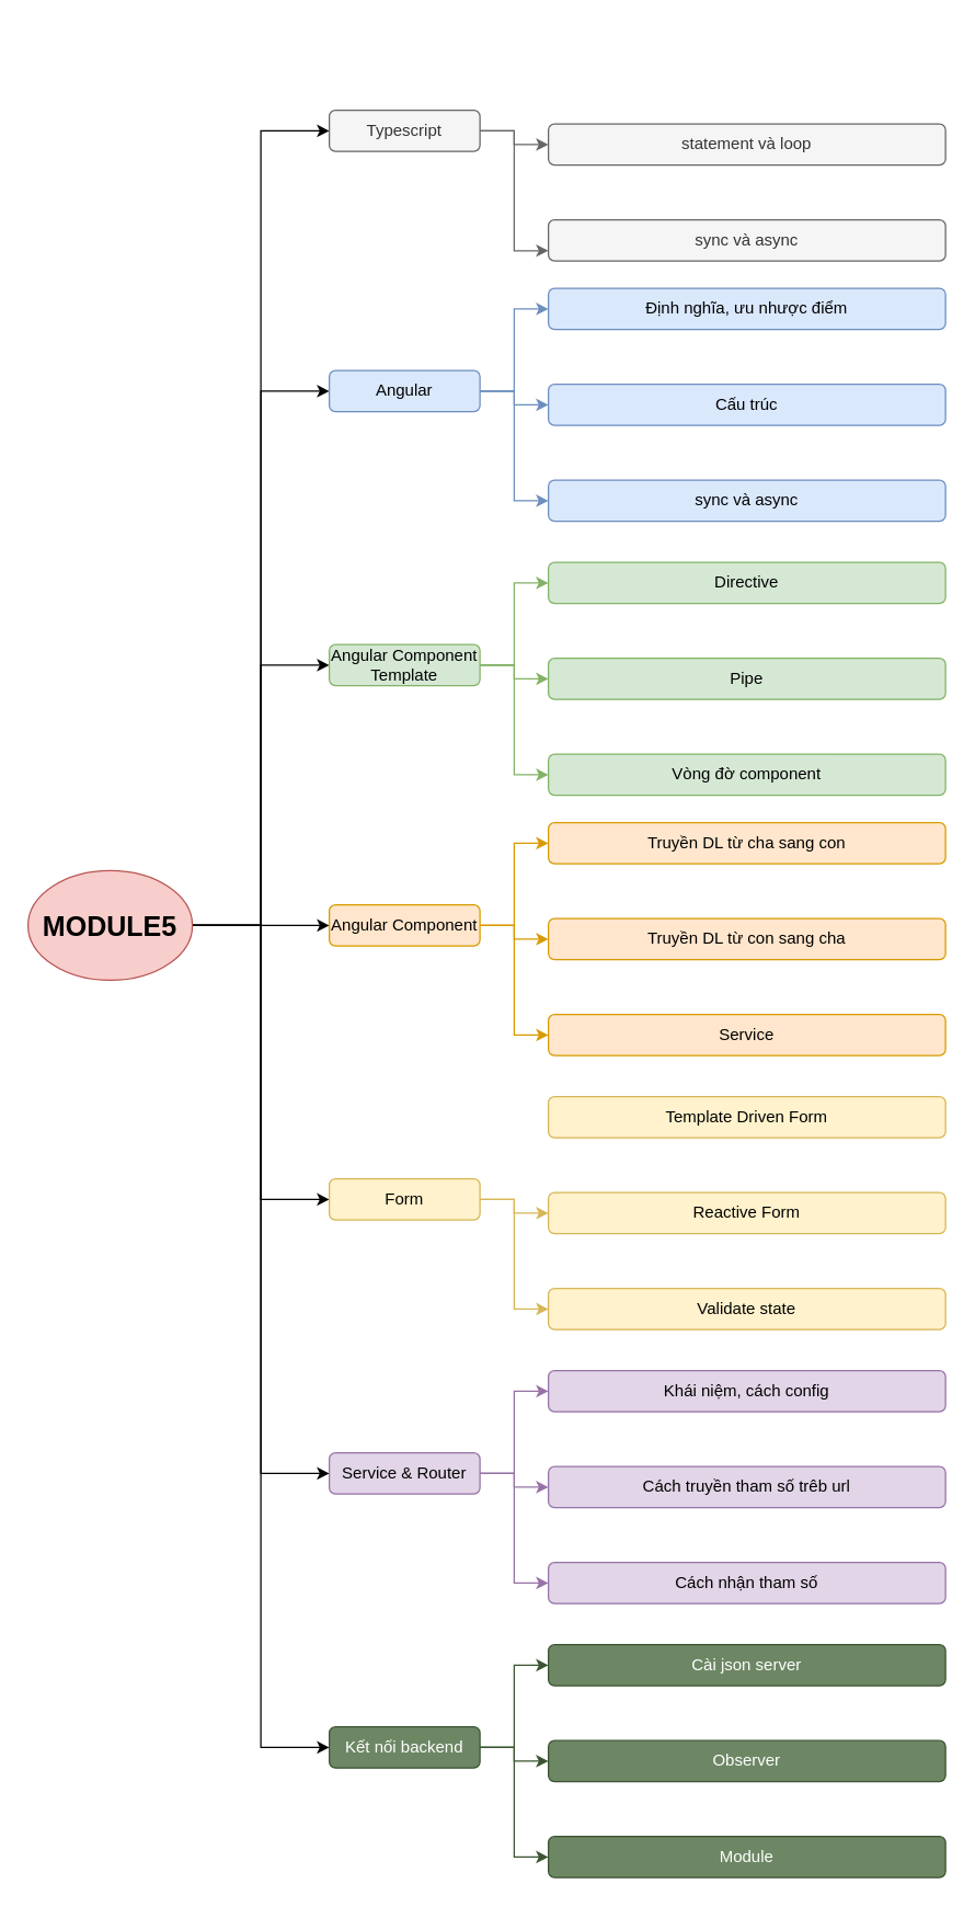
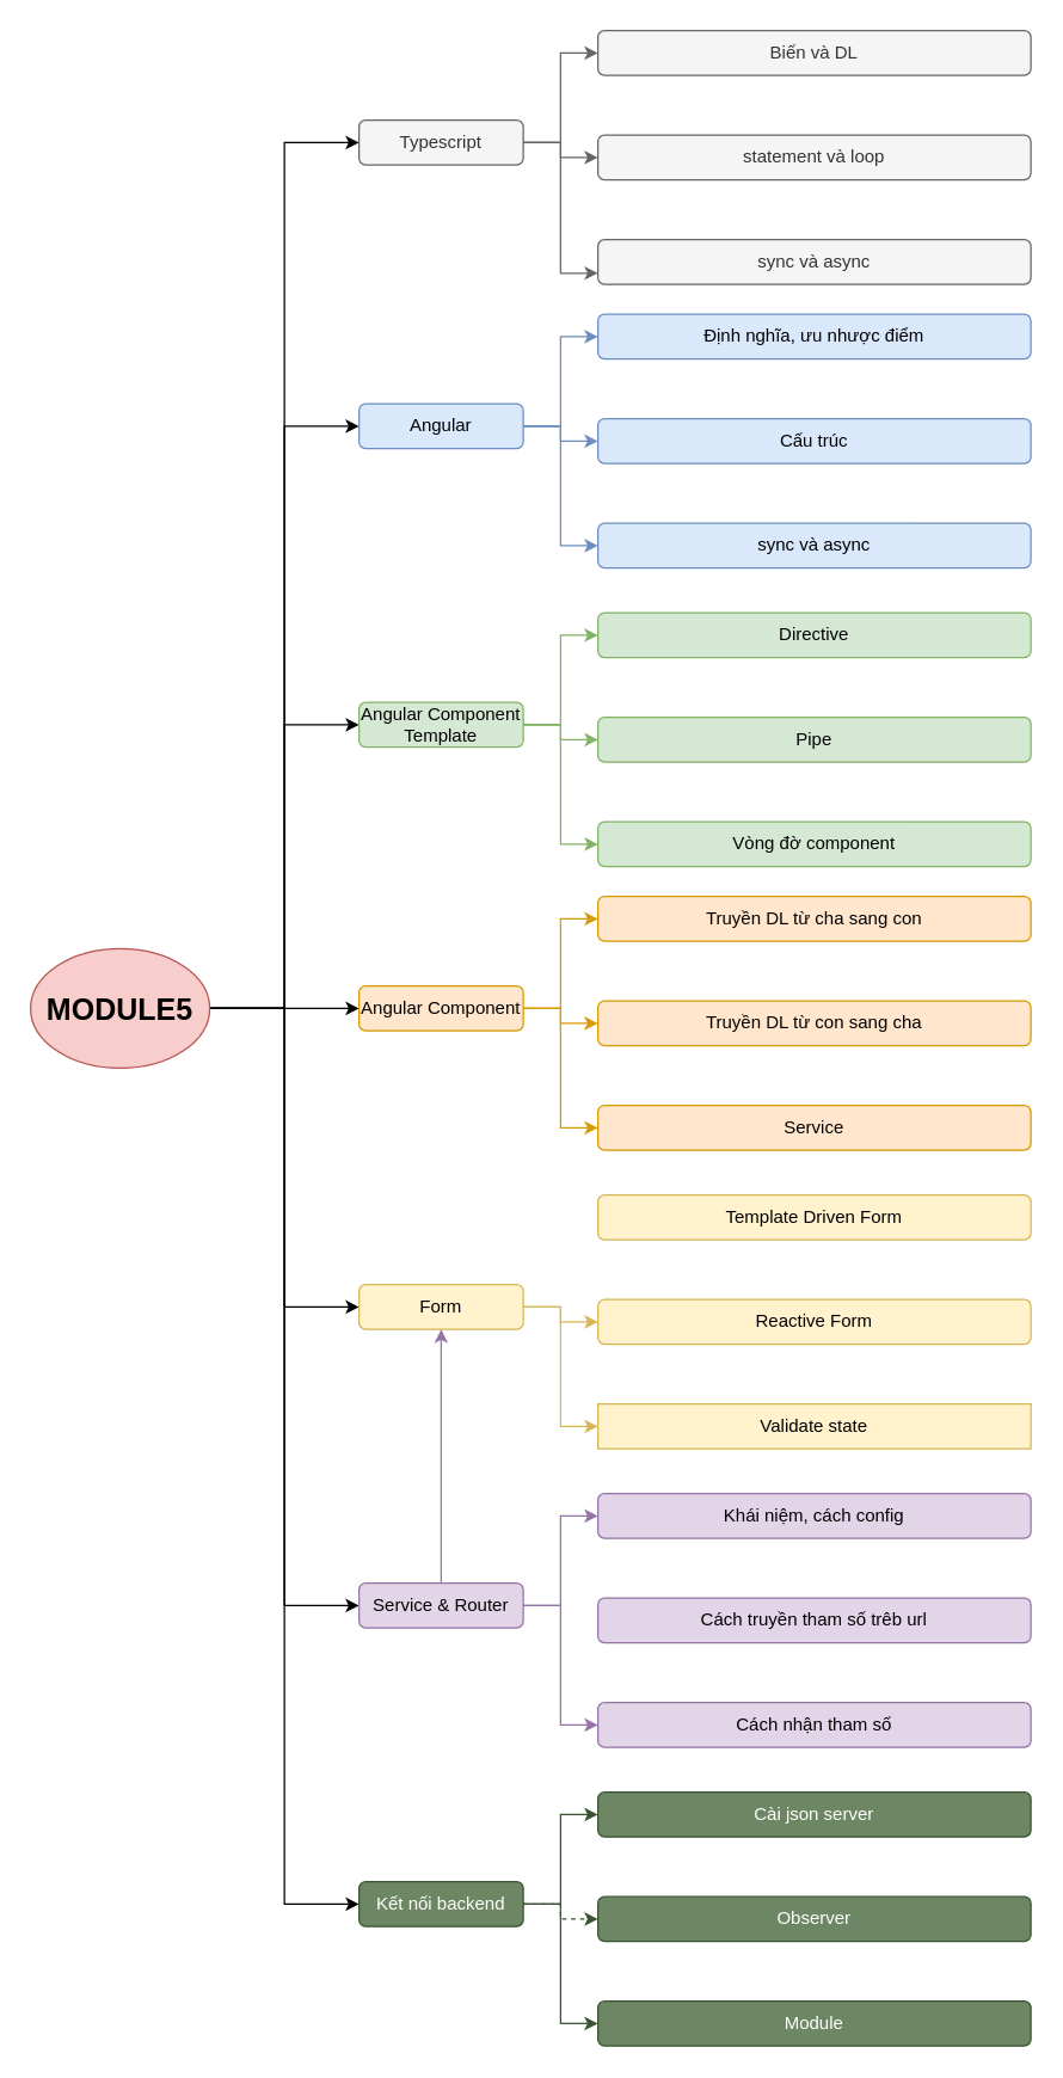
  <mxCell id="0" />
  <mxCell id="1" parent="0" />
  <mxCell id="2" style="edgeStyle=orthogonalEdgeStyle;rounded=0;orthogonalLoop=1;jettySize=auto;html=1;entryX=0;entryY=0.5;entryDx=0;entryDy=0;" edge="1" parent="1" source="9" target="13"><mxGeometry relative="1" as="geometry" /></mxCell>
  <mxCell id="3" style="edgeStyle=orthogonalEdgeStyle;rounded=0;orthogonalLoop=1;jettySize=auto;html=1;entryX=0;entryY=0.5;entryDx=0;entryDy=0;" edge="1" parent="1" source="9" target="27"><mxGeometry relative="1" as="geometry" /></mxCell>
  <mxCell id="4" style="edgeStyle=orthogonalEdgeStyle;rounded=0;orthogonalLoop=1;jettySize=auto;html=1;entryX=0;entryY=0.5;entryDx=0;entryDy=0;" edge="1" parent="1" source="9" target="34"><mxGeometry relative="1" as="geometry" /></mxCell>
  <mxCell id="5" style="edgeStyle=orthogonalEdgeStyle;rounded=0;orthogonalLoop=1;jettySize=auto;html=1;entryX=0;entryY=0.5;entryDx=0;entryDy=0;" edge="1" parent="1" source="9" target="20"><mxGeometry relative="1" as="geometry" /></mxCell>
  <mxCell id="6" style="edgeStyle=orthogonalEdgeStyle;rounded=0;orthogonalLoop=1;jettySize=auto;html=1;entryX=0;entryY=0.5;entryDx=0;entryDy=0;" edge="1" parent="1" source="9" target="40"><mxGeometry relative="1" as="geometry" /></mxCell>
  <mxCell id="7" style="edgeStyle=orthogonalEdgeStyle;rounded=0;orthogonalLoop=1;jettySize=auto;html=1;entryX=0;entryY=0.5;entryDx=0;entryDy=0;" edge="1" parent="1" source="9" target="47"><mxGeometry relative="1" as="geometry" /></mxCell>
  <mxCell id="8" style="edgeStyle=orthogonalEdgeStyle;rounded=0;orthogonalLoop=1;jettySize=auto;html=1;entryX=0;entryY=0.5;entryDx=0;entryDy=0;" edge="1" parent="1" source="9" target="54"><mxGeometry relative="1" as="geometry" /></mxCell>
  <mxCell id="9" value="&lt;b&gt;&lt;font style=&quot;font-size: 20px&quot;&gt;MODULE5&lt;/font&gt;&lt;/b&gt;" style="ellipse;whiteSpace=wrap;html=1;fillColor=#f8cecc;strokeColor=#b85450;" vertex="1" parent="1"><mxGeometry x="20" y="635" width="120" height="80" as="geometry" /></mxCell>
+ <mxCell id="10" style="edgeStyle=orthogonalEdgeStyle;rounded=0;orthogonalLoop=1;jettySize=auto;html=1;entryX=0;entryY=0.5;entryDx=0;entryDy=0;fillColor=#f5f5f5;strokeColor=#666666;" edge="1" parent="1" source="13" target="14"><mxGeometry relative="1" as="geometry" /></mxCell>
  <mxCell id="11" style="edgeStyle=orthogonalEdgeStyle;rounded=0;orthogonalLoop=1;jettySize=auto;html=1;fillColor=#f5f5f5;strokeColor=#666666;" edge="1" parent="1" source="13" target="15"><mxGeometry relative="1" as="geometry" /></mxCell>
  <mxCell id="12" style="edgeStyle=orthogonalEdgeStyle;rounded=0;orthogonalLoop=1;jettySize=auto;html=1;entryX=0;entryY=0.75;entryDx=0;entryDy=0;fillColor=#f5f5f5;strokeColor=#666666;" edge="1" parent="1" source="13" target="16"><mxGeometry relative="1" as="geometry"><Array as="points"><mxPoint x="375" y="95" /><mxPoint x="375" y="183" /></Array></mxGeometry></mxCell>
  <mxCell id="13" value="Typescript" style="rounded=1;whiteSpace=wrap;html=1;fillColor=#f5f5f5;fontColor=#333333;strokeColor=#666666;" vertex="1" parent="1"><mxGeometry x="240" y="80" width="110" height="30" as="geometry" /></mxCell>
+ <mxCell id="14" value="Biến và DL" style="rounded=1;whiteSpace=wrap;html=1;fillColor=#f5f5f5;fontColor=#333333;strokeColor=#666666;" vertex="1" parent="1"><mxGeometry x="400" y="20" width="290" height="30" as="geometry" /></mxCell>
  <mxCell id="15" value="statement và loop" style="rounded=1;whiteSpace=wrap;html=1;fillColor=#f5f5f5;fontColor=#333333;strokeColor=#666666;" vertex="1" parent="1"><mxGeometry x="400" y="90" width="290" height="30" as="geometry" /></mxCell>
  <mxCell id="16" value="sync và async" style="rounded=1;whiteSpace=wrap;html=1;fillColor=#f5f5f5;fontColor=#333333;strokeColor=#666666;" vertex="1" parent="1"><mxGeometry x="400" y="160" width="290" height="30" as="geometry" /></mxCell>
  <mxCell id="17" style="edgeStyle=orthogonalEdgeStyle;rounded=0;orthogonalLoop=1;jettySize=auto;html=1;entryX=0;entryY=0.5;entryDx=0;entryDy=0;fillColor=#dae8fc;strokeColor=#6c8ebf;" edge="1" parent="1" source="20" target="21"><mxGeometry relative="1" as="geometry" /></mxCell>
  <mxCell id="18" style="edgeStyle=orthogonalEdgeStyle;rounded=0;orthogonalLoop=1;jettySize=auto;html=1;entryX=0;entryY=0.5;entryDx=0;entryDy=0;fillColor=#dae8fc;strokeColor=#6c8ebf;" edge="1" parent="1" source="20" target="22"><mxGeometry relative="1" as="geometry" /></mxCell>
  <mxCell id="19" style="edgeStyle=orthogonalEdgeStyle;rounded=0;orthogonalLoop=1;jettySize=auto;html=1;entryX=0;entryY=0.5;entryDx=0;entryDy=0;fillColor=#dae8fc;strokeColor=#6c8ebf;" edge="1" parent="1" source="20" target="23"><mxGeometry relative="1" as="geometry" /></mxCell>
  <mxCell id="20" value="Angular" style="rounded=1;whiteSpace=wrap;html=1;fillColor=#dae8fc;strokeColor=#6c8ebf;" vertex="1" parent="1"><mxGeometry x="240" y="270" width="110" height="30" as="geometry" /></mxCell>
  <mxCell id="21" value="Định nghĩa, ưu nhược điểm" style="rounded=1;whiteSpace=wrap;html=1;fillColor=#dae8fc;strokeColor=#6c8ebf;" vertex="1" parent="1"><mxGeometry x="400" y="210" width="290" height="30" as="geometry" /></mxCell>
  <mxCell id="22" value="Cấu trúc" style="rounded=1;whiteSpace=wrap;html=1;fillColor=#dae8fc;strokeColor=#6c8ebf;" vertex="1" parent="1"><mxGeometry x="400" y="280" width="290" height="30" as="geometry" /></mxCell>
  <mxCell id="23" value="sync và async" style="rounded=1;whiteSpace=wrap;html=1;fillColor=#dae8fc;strokeColor=#6c8ebf;" vertex="1" parent="1"><mxGeometry x="400" y="350" width="290" height="30" as="geometry" /></mxCell>
  <mxCell id="24" style="edgeStyle=orthogonalEdgeStyle;rounded=0;orthogonalLoop=1;jettySize=auto;html=1;entryX=0;entryY=0.5;entryDx=0;entryDy=0;fillColor=#d5e8d4;strokeColor=#82b366;" edge="1" source="27" target="28" parent="1"><mxGeometry relative="1" as="geometry" /></mxCell>
  <mxCell id="25" style="edgeStyle=orthogonalEdgeStyle;rounded=0;orthogonalLoop=1;jettySize=auto;html=1;entryX=0;entryY=0.5;entryDx=0;entryDy=0;fillColor=#d5e8d4;strokeColor=#82b366;" edge="1" source="27" target="29" parent="1"><mxGeometry relative="1" as="geometry" /></mxCell>
  <mxCell id="26" style="edgeStyle=orthogonalEdgeStyle;rounded=0;orthogonalLoop=1;jettySize=auto;html=1;entryX=0;entryY=0.5;entryDx=0;entryDy=0;fillColor=#d5e8d4;strokeColor=#82b366;" edge="1" source="27" target="30" parent="1"><mxGeometry relative="1" as="geometry" /></mxCell>
  <mxCell id="27" value="Angular Component Template" style="rounded=1;whiteSpace=wrap;html=1;fillColor=#d5e8d4;strokeColor=#82b366;" vertex="1" parent="1"><mxGeometry x="240" y="470" width="110" height="30" as="geometry" /></mxCell>
  <mxCell id="28" value="Directive" style="rounded=1;whiteSpace=wrap;html=1;fillColor=#d5e8d4;strokeColor=#82b366;" vertex="1" parent="1"><mxGeometry x="400" y="410" width="290" height="30" as="geometry" /></mxCell>
  <mxCell id="29" value="Pipe" style="rounded=1;whiteSpace=wrap;html=1;fillColor=#d5e8d4;strokeColor=#82b366;" vertex="1" parent="1"><mxGeometry x="400" y="480" width="290" height="30" as="geometry" /></mxCell>
  <mxCell id="30" value="Vòng đờ component" style="rounded=1;whiteSpace=wrap;html=1;fillColor=#d5e8d4;strokeColor=#82b366;" vertex="1" parent="1"><mxGeometry x="400" y="550" width="290" height="30" as="geometry" /></mxCell>
  <mxCell id="31" style="edgeStyle=orthogonalEdgeStyle;rounded=0;orthogonalLoop=1;jettySize=auto;html=1;entryX=0;entryY=0.5;entryDx=0;entryDy=0;fillColor=#ffe6cc;strokeColor=#d79b00;" edge="1" source="34" target="35" parent="1"><mxGeometry relative="1" as="geometry" /></mxCell>
  <mxCell id="32" style="edgeStyle=orthogonalEdgeStyle;rounded=0;orthogonalLoop=1;jettySize=auto;html=1;entryX=0;entryY=0.5;entryDx=0;entryDy=0;fillColor=#ffe6cc;strokeColor=#d79b00;" edge="1" source="34" target="36" parent="1"><mxGeometry relative="1" as="geometry" /></mxCell>
  <mxCell id="33" style="edgeStyle=orthogonalEdgeStyle;rounded=0;orthogonalLoop=1;jettySize=auto;html=1;entryX=0;entryY=0.5;entryDx=0;entryDy=0;fillColor=#ffe6cc;strokeColor=#d79b00;" edge="1" source="34" target="37" parent="1"><mxGeometry relative="1" as="geometry" /></mxCell>
  <mxCell id="34" value="Angular Component" style="rounded=1;whiteSpace=wrap;html=1;fillColor=#ffe6cc;strokeColor=#d79b00;" vertex="1" parent="1"><mxGeometry x="240" y="660" width="110" height="30" as="geometry" /></mxCell>
  <mxCell id="35" value="Truyền DL từ cha sang con" style="rounded=1;whiteSpace=wrap;html=1;fillColor=#ffe6cc;strokeColor=#d79b00;" vertex="1" parent="1"><mxGeometry x="400" y="600" width="290" height="30" as="geometry" /></mxCell>
  <mxCell id="36" value="Truyền DL từ con sang cha" style="rounded=1;whiteSpace=wrap;html=1;fillColor=#ffe6cc;strokeColor=#d79b00;" vertex="1" parent="1"><mxGeometry x="400" y="670" width="290" height="30" as="geometry" /></mxCell>
  <mxCell id="37" value="Service" style="rounded=1;whiteSpace=wrap;html=1;fillColor=#ffe6cc;strokeColor=#d79b00;" vertex="1" parent="1"><mxGeometry x="400" y="740" width="290" height="30" as="geometry" /></mxCell>
  <mxCell id="38" style="edgeStyle=orthogonalEdgeStyle;rounded=0;orthogonalLoop=1;jettySize=auto;html=1;entryX=0;entryY=0.5;entryDx=0;entryDy=0;fillColor=#fff2cc;strokeColor=#d6b656;" edge="1" source="40" target="42" parent="1"><mxGeometry relative="1" as="geometry" /></mxCell>
  <mxCell id="39" style="edgeStyle=orthogonalEdgeStyle;rounded=0;orthogonalLoop=1;jettySize=auto;html=1;entryX=0;entryY=0.5;entryDx=0;entryDy=0;fillColor=#fff2cc;strokeColor=#d6b656;" edge="1" source="40" target="43" parent="1"><mxGeometry relative="1" as="geometry" /></mxCell>
  <mxCell id="40" value="Form" style="rounded=1;whiteSpace=wrap;html=1;fillColor=#fff2cc;strokeColor=#d6b656;" vertex="1" parent="1"><mxGeometry x="240" y="860" width="110" height="30" as="geometry" /></mxCell>
  <mxCell id="41" value="Template Driven Form" style="rounded=1;whiteSpace=wrap;html=1;fillColor=#fff2cc;strokeColor=#d6b656;" vertex="1" parent="1"><mxGeometry x="400" y="800" width="290" height="30" as="geometry" /></mxCell>
  <mxCell id="42" value="Reactive Form" style="rounded=1;whiteSpace=wrap;html=1;fillColor=#fff2cc;strokeColor=#d6b656;" vertex="1" parent="1"><mxGeometry x="400" y="870" width="290" height="30" as="geometry" /></mxCell>
- <mxCell id="43" value="Validate state" style="rounded=1;whiteSpace=wrap;html=1;fillColor=#fff2cc;strokeColor=#d6b656;" vertex="1" parent="1"><mxGeometry x="400" y="940" width="290" height="30" as="geometry" /></mxCell>
+ <mxCell id="43" value="Validate state" style="whiteSpace=wrap;html=1;fillColor=#fff2cc;strokeColor=#d6b656;rounded=0;" vertex="1" parent="1"><mxGeometry x="400" y="940" width="290" height="30" as="geometry" /></mxCell>
  <mxCell id="44" style="edgeStyle=orthogonalEdgeStyle;rounded=0;orthogonalLoop=1;jettySize=auto;html=1;entryX=0;entryY=0.5;entryDx=0;entryDy=0;fillColor=#e1d5e7;strokeColor=#9673a6;" edge="1" source="47" target="48" parent="1"><mxGeometry relative="1" as="geometry" /></mxCell>
- <mxCell id="45" style="edgeStyle=orthogonalEdgeStyle;rounded=0;orthogonalLoop=1;jettySize=auto;html=1;entryX=0;entryY=0.5;entryDx=0;entryDy=0;fillColor=#e1d5e7;strokeColor=#9673a6;" edge="1" source="47" target="49" parent="1"><mxGeometry relative="1" as="geometry" /></mxCell>
+ <mxCell id="45" style="edgeStyle=orthogonalEdgeStyle;rounded=0;orthogonalLoop=1;jettySize=auto;html=1;fillColor=#e1d5e7;strokeColor=#9673a6;" edge="1" source="47" target="40" parent="1"><mxGeometry relative="1" as="geometry" /></mxCell>
  <mxCell id="46" style="edgeStyle=orthogonalEdgeStyle;rounded=0;orthogonalLoop=1;jettySize=auto;html=1;entryX=0;entryY=0.5;entryDx=0;entryDy=0;fillColor=#e1d5e7;strokeColor=#9673a6;" edge="1" source="47" target="50" parent="1"><mxGeometry relative="1" as="geometry" /></mxCell>
  <mxCell id="47" value="Service &amp;amp; Router" style="rounded=1;whiteSpace=wrap;html=1;fillColor=#e1d5e7;strokeColor=#9673a6;" vertex="1" parent="1"><mxGeometry x="240" y="1060" width="110" height="30" as="geometry" /></mxCell>
  <mxCell id="48" value="Khái niệm, cách config" style="rounded=1;whiteSpace=wrap;html=1;fillColor=#e1d5e7;strokeColor=#9673a6;" vertex="1" parent="1"><mxGeometry x="400" y="1000" width="290" height="30" as="geometry" /></mxCell>
  <mxCell id="49" value="Cách truyền tham số trêb url" style="rounded=1;whiteSpace=wrap;html=1;fillColor=#e1d5e7;strokeColor=#9673a6;" vertex="1" parent="1"><mxGeometry x="400" y="1070" width="290" height="30" as="geometry" /></mxCell>
  <mxCell id="50" value="Cách nhận tham số" style="rounded=1;whiteSpace=wrap;html=1;fillColor=#e1d5e7;strokeColor=#9673a6;" vertex="1" parent="1"><mxGeometry x="400" y="1140" width="290" height="30" as="geometry" /></mxCell>
  <mxCell id="51" style="edgeStyle=orthogonalEdgeStyle;rounded=0;orthogonalLoop=1;jettySize=auto;html=1;entryX=0;entryY=0.5;entryDx=0;entryDy=0;fillColor=#6d8764;strokeColor=#3A5431;" edge="1" source="54" target="55" parent="1"><mxGeometry relative="1" as="geometry" /></mxCell>
- <mxCell id="52" style="edgeStyle=orthogonalEdgeStyle;rounded=0;orthogonalLoop=1;jettySize=auto;html=1;entryX=0;entryY=0.5;entryDx=0;entryDy=0;fillColor=#6d8764;strokeColor=#3A5431;" edge="1" source="54" target="56" parent="1"><mxGeometry relative="1" as="geometry" /></mxCell>
+ <mxCell id="52" style="edgeStyle=orthogonalEdgeStyle;rounded=0;orthogonalLoop=1;jettySize=auto;html=1;entryX=0;entryY=0.5;entryDx=0;entryDy=0;fillColor=#6d8764;strokeColor=#3A5431;dashed=1;" edge="1" source="54" target="56" parent="1"><mxGeometry relative="1" as="geometry" /></mxCell>
  <mxCell id="53" style="edgeStyle=orthogonalEdgeStyle;rounded=0;orthogonalLoop=1;jettySize=auto;html=1;entryX=0;entryY=0.5;entryDx=0;entryDy=0;fillColor=#6d8764;strokeColor=#3A5431;" edge="1" source="54" target="57" parent="1"><mxGeometry relative="1" as="geometry" /></mxCell>
  <mxCell id="54" value="Kết nối backend" style="rounded=1;whiteSpace=wrap;html=1;fillColor=#6d8764;fontColor=#ffffff;strokeColor=#3A5431;" vertex="1" parent="1"><mxGeometry x="240" y="1260" width="110" height="30" as="geometry" /></mxCell>
  <mxCell id="55" value="Cài json server" style="rounded=1;whiteSpace=wrap;html=1;fillColor=#6d8764;fontColor=#ffffff;strokeColor=#3A5431;" vertex="1" parent="1"><mxGeometry x="400" y="1200" width="290" height="30" as="geometry" /></mxCell>
  <mxCell id="56" value="Observer" style="rounded=1;whiteSpace=wrap;html=1;fillColor=#6d8764;fontColor=#ffffff;strokeColor=#3A5431;" vertex="1" parent="1"><mxGeometry x="400" y="1270" width="290" height="30" as="geometry" /></mxCell>
  <mxCell id="57" value="Module" style="rounded=1;whiteSpace=wrap;html=1;fillColor=#6d8764;fontColor=#ffffff;strokeColor=#3A5431;" vertex="1" parent="1"><mxGeometry x="400" y="1340" width="290" height="30" as="geometry" /></mxCell>
